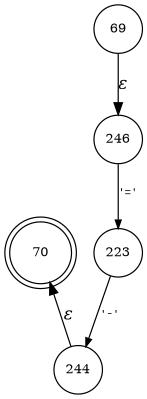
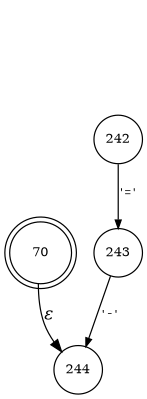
  digraph {
    rankdir=TB
    node [fixedsize=true fontsize=11 shape=circle peripheries=1]
    edge [fontname=Courier]
    n1 [label=70 shape=doublecircle width=.6 peripheries=""]
-   n2 [label=246 width=.55]
-   n3 [label=223 width=.55]
+   n2 [label=242 width=.55]
+   n3 [label=243 width=.55]
    n4 [label=244 width=.55]
-   n5 [label=69 width=.55]
    n2 -> n3 [arrowhead=normal arrowsize=.7 fontsize=11 label="'='"]
    n3 -> n4 [arrowhead=normal arrowsize=.7 fontsize=11 label="'-'"]
-   n4 -> n1 [fontname="Times-Italic" label="&epsilon;"]
-   n5 -> n2 [fontname="Times-Italic" label="&epsilon;"]
+   n1 -> n4 [fontname="Times-Italic" label="&epsilon;"]
  }
